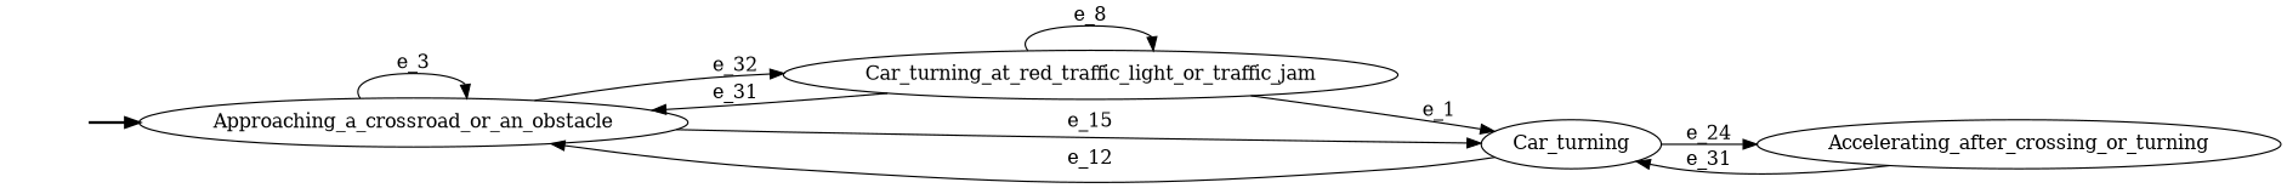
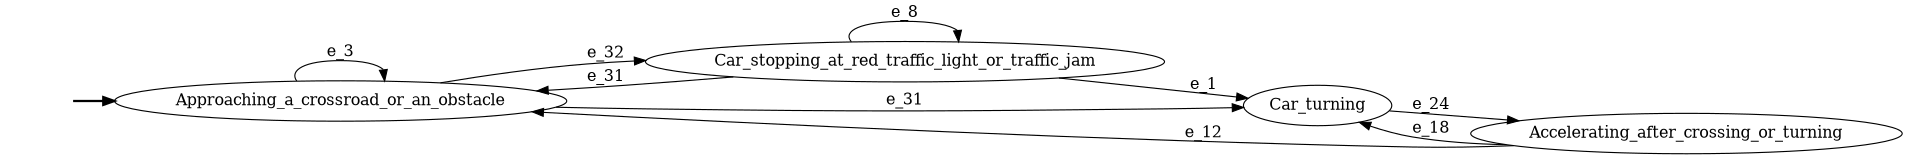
  digraph {
    rankdir=LR
    fake [style=invisible]
    Approaching_a_crossroad_or_an_obstacle [root=true]
-   Car_stopping_at_red_traffic_light_or_traffic_jam [label=Car_turning_at_red_traffic_light_or_traffic_jam]
+   Car_stopping_at_red_traffic_light_or_traffic_jam
    Car_turning
    Accelerating_after_crossing_or_turning
    fake -> Approaching_a_crossroad_or_an_obstacle [style=bold]
    Approaching_a_crossroad_or_an_obstacle -> Approaching_a_crossroad_or_an_obstacle [label=e_3]
    Approaching_a_crossroad_or_an_obstacle -> Car_stopping_at_red_traffic_light_or_traffic_jam [label=e_32]
-   Approaching_a_crossroad_or_an_obstacle -> Car_turning [label=e_15]
+   Approaching_a_crossroad_or_an_obstacle -> Car_turning [label=e_31]
    Car_stopping_at_red_traffic_light_or_traffic_jam -> Approaching_a_crossroad_or_an_obstacle [label=e_31]
    Car_stopping_at_red_traffic_light_or_traffic_jam -> Car_stopping_at_red_traffic_light_or_traffic_jam [label=e_8]
    Car_stopping_at_red_traffic_light_or_traffic_jam -> Car_turning [label=e_1]
-   Car_turning -> Approaching_a_crossroad_or_an_obstacle [label=e_12]
+   Accelerating_after_crossing_or_turning -> Approaching_a_crossroad_or_an_obstacle [label=e_12]
    Car_turning -> Accelerating_after_crossing_or_turning [label=e_24]
-   Accelerating_after_crossing_or_turning -> Car_turning [label=e_31]
+   Accelerating_after_crossing_or_turning -> Car_turning [label=e_18]
  }
